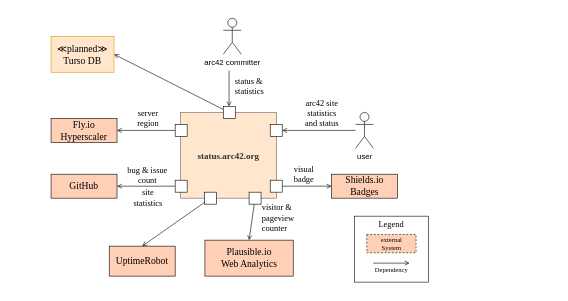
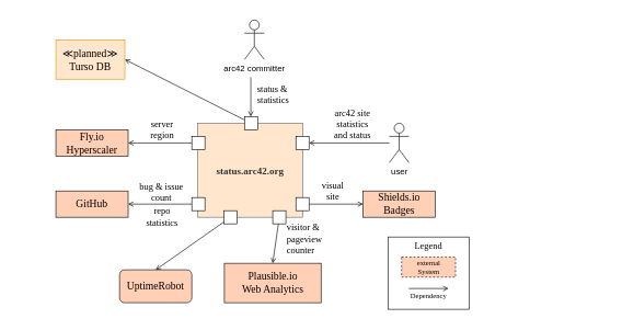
  <mxCell id="0" />
  <mxCell id="1" parent="0" />
  <mxCell id="2" value="" style="rounded=0;whiteSpace=wrap;html=1;strokeColor=none;container=0;" parent="1" vertex="1"><mxGeometry x="20" y="20" width="700" height="460" as="geometry" /></mxCell>
  <mxCell id="3" value="" style="group" parent="1" vertex="1" connectable="0"><mxGeometry x="800" y="197.17" width="123.25" height="162.83" as="geometry" /></mxCell>
  <mxCell id="4" value="" style="group" parent="3" vertex="1" connectable="0"><mxGeometry x="-210" y="162.83" width="123.25" height="110" as="geometry" /></mxCell>
  <mxCell id="5" value="Legend" style="rounded=0;whiteSpace=wrap;html=1;fontFamily=Mark Pro;fontSize=14;verticalAlign=top;" parent="4" vertex="1"><mxGeometry width="123.25" height="110" as="geometry" /></mxCell>
  <mxCell id="6" value="external&lt;br&gt;System" style="rounded=0;whiteSpace=wrap;html=1;fontFamily=Mark Pro;fontSize=11;fillColor=#FFCFB6;dashed=1;" parent="4" vertex="1"><mxGeometry x="20.542" y="30.531" width="82.167" height="30.531" as="geometry" /></mxCell>
  <mxCell id="7" value="" style="group" parent="4" vertex="1" connectable="0"><mxGeometry x="30.812" y="74.291" width="61.625" height="30.531" as="geometry" /></mxCell>
  <mxCell id="8" style="rounded=0;orthogonalLoop=1;jettySize=auto;html=1;fontFamily=Mark Pro;fontSize=16;endArrow=open;endFill=0;" parent="7" edge="1"><mxGeometry relative="1" as="geometry"><mxPoint x="0.514" y="4.071" as="sourcePoint" /><mxPoint x="61.111" y="4.071" as="targetPoint" /></mxGeometry></mxCell>
  <mxCell id="9" value="Dependency" style="text;html=1;strokeColor=none;fillColor=none;align=center;verticalAlign=middle;whiteSpace=wrap;rounded=0;fontFamily=Mark Pro;fontSize=11;" parent="7" vertex="1"><mxGeometry width="61.625" height="30.531" as="geometry" /></mxCell>
  <mxCell id="10" style="rounded=0;orthogonalLoop=1;jettySize=auto;html=1;entryX=0.5;entryY=0;entryDx=0;entryDy=0;fontFamily=Mark Pro;fontSize=16;endArrow=open;endFill=0;" parent="1" source="26" target="11" edge="1"><mxGeometry relative="1" as="geometry"><mxPoint x="382.61" y="310" as="sourcePoint" /><mxPoint x="194.98" y="259.76" as="targetPoint" /></mxGeometry></mxCell>
  <mxCell id="11" value="Plausible.io &lt;br&gt;Web Analytics" style="rounded=0;whiteSpace=wrap;html=1;fontFamily=Mark Pro;fontSize=16;fillColor=#FFCFB6;" parent="1" vertex="1"><mxGeometry x="340.61" y="400" width="147.26" height="60" as="geometry" /></mxCell>
  <mxCell id="12" value="arc42 committer" style="shape=umlActor;verticalLabelPosition=bottom;verticalAlign=top;html=1;outlineConnect=0;fontSize=13;" parent="1" vertex="1"><mxGeometry x="371.24" y="30" width="30" height="60" as="geometry" /></mxCell>
  <mxCell id="13" value="status.arc42.org" style="rounded=0;whiteSpace=wrap;html=1;fillColor=#ffe6cc;fontColor=#333333;strokeColor=#666666;fontFamily=Mark Pro;fontSize=15;fontStyle=1;" parent="1" vertex="1"><mxGeometry x="300" y="187" width="160" height="143" as="geometry" /></mxCell>
  <mxCell id="14" value="user" style="shape=umlActor;verticalLabelPosition=bottom;verticalAlign=top;html=1;outlineConnect=0;fontSize=13;" parent="1" vertex="1"><mxGeometry x="591.76" y="187" width="30" height="60" as="geometry" /></mxCell>
  <mxCell id="15" style="rounded=0;orthogonalLoop=1;jettySize=auto;html=1;fontFamily=Mark Pro;fontSize=16;endArrow=open;endFill=0;entryX=1;entryY=0.5;entryDx=0;entryDy=0;" parent="1" source="14" target="19" edge="1"><mxGeometry relative="1" as="geometry"><mxPoint x="613" y="410" as="sourcePoint" /><mxPoint x="643" y="410" as="targetPoint" /></mxGeometry></mxCell>
  <mxCell id="16" value="Shields.io&lt;br&gt;Badges" style="rounded=0;whiteSpace=wrap;html=1;fontFamily=Mark Pro;fontSize=16;fillColor=#FFCFB6;" parent="1" vertex="1"><mxGeometry x="551.76" y="290" width="110" height="40" as="geometry" /></mxCell>
  <mxCell id="17" style="rounded=0;orthogonalLoop=1;jettySize=auto;html=1;fontFamily=Mark Pro;fontSize=16;endArrow=open;endFill=0;entryX=0;entryY=0.5;entryDx=0;entryDy=0;" parent="1" source="18" target="16" edge="1"><mxGeometry relative="1" as="geometry"><mxPoint x="745.76" y="340" as="sourcePoint" /><mxPoint x="530" y="310" as="targetPoint" /></mxGeometry></mxCell>
  <mxCell id="18" value="" style="whiteSpace=wrap;html=1;aspect=fixed;" parent="1" vertex="1"><mxGeometry x="449.53" y="300" width="20" height="20" as="geometry" /></mxCell>
  <mxCell id="19" value="" style="whiteSpace=wrap;html=1;aspect=fixed;" parent="1" vertex="1"><mxGeometry x="449.53" y="207" width="20" height="20" as="geometry" /></mxCell>
  <mxCell id="20" value="Fly.io&lt;br&gt;Hyperscaler" style="rounded=0;whiteSpace=wrap;html=1;fontFamily=Mark Pro;fontSize=16;fillColor=#FFCFB6;" parent="1" vertex="1"><mxGeometry x="84" y="197" width="110" height="40" as="geometry" /></mxCell>
  <mxCell id="21" style="rounded=0;orthogonalLoop=1;jettySize=auto;html=1;fontFamily=Mark Pro;fontSize=16;endArrow=open;endFill=0;" parent="1" source="25" target="20" edge="1"><mxGeometry relative="1" as="geometry"><mxPoint x="483.47" y="189.88" as="sourcePoint" /><mxPoint x="186.259" y="167.17" as="targetPoint" /></mxGeometry></mxCell>
  <mxCell id="22" value="GitHub" style="rounded=0;whiteSpace=wrap;html=1;fontFamily=Mark Pro;fontSize=16;fillColor=#FFCFB6;" parent="1" vertex="1"><mxGeometry x="84" y="290" width="110" height="40" as="geometry" /></mxCell>
  <mxCell id="23" style="rounded=0;orthogonalLoop=1;jettySize=auto;html=1;entryX=1;entryY=0.5;entryDx=0;entryDy=0;fontFamily=Mark Pro;fontSize=16;endArrow=open;endFill=0;" parent="1" source="24" target="22" edge="1"><mxGeometry relative="1" as="geometry"><mxPoint x="401" y="340" as="sourcePoint" /><mxPoint x="405" y="420" as="targetPoint" /></mxGeometry></mxCell>
  <mxCell id="24" value="" style="whiteSpace=wrap;html=1;aspect=fixed;" parent="1" vertex="1"><mxGeometry x="291" y="300" width="20" height="20" as="geometry" /></mxCell>
  <mxCell id="25" value="" style="whiteSpace=wrap;html=1;aspect=fixed;" parent="1" vertex="1"><mxGeometry x="291" y="207" width="20" height="20" as="geometry" /></mxCell>
  <mxCell id="26" value="" style="whiteSpace=wrap;html=1;aspect=fixed;" parent="1" vertex="1"><mxGeometry x="414.24" y="320" width="20" height="20" as="geometry" /></mxCell>
  <mxCell id="27" value="&lt;font style=&quot;font-size: 14px;&quot;&gt;bug &amp;amp; issue&lt;br&gt;count&lt;br&gt;&lt;/font&gt;" style="text;html=1;strokeColor=none;fillColor=none;align=center;verticalAlign=middle;whiteSpace=wrap;rounded=0;fontSize=14;fontFamily=Mark Pro;" parent="1" vertex="1"><mxGeometry x="199.37" y="277.97" width="91.63" height="28.03" as="geometry" /></mxCell>
  <mxCell id="28" value="&lt;font style=&quot;font-size: 14px;&quot;&gt;server&lt;br&gt;region&lt;br&gt;&lt;/font&gt;" style="text;html=1;strokeColor=none;fillColor=none;align=center;verticalAlign=middle;whiteSpace=wrap;rounded=0;fontSize=14;fontFamily=Mark Pro;" parent="1" vertex="1"><mxGeometry x="200.37" y="182.97" width="91.63" height="28.03" as="geometry" /></mxCell>
- <mxCell id="29" value="&lt;font style=&quot;font-size: 14px;&quot;&gt;visual&lt;br&gt;badge&lt;br&gt;&lt;/font&gt;" style="text;html=1;strokeColor=none;fillColor=none;align=center;verticalAlign=middle;whiteSpace=wrap;rounded=0;fontSize=14;fontFamily=Mark Pro;" parent="1" vertex="1"><mxGeometry x="460.37" y="276.97" width="91.63" height="28.03" as="geometry" /></mxCell>
+ <mxCell id="29" value="&lt;font style=&quot;font-size: 14px;&quot;&gt;visual&lt;br&gt;site&lt;br&gt;&lt;/font&gt;" style="text;html=1;strokeColor=none;fillColor=none;align=center;verticalAlign=middle;whiteSpace=wrap;rounded=0;fontSize=14;fontFamily=Mark Pro;" parent="1" vertex="1"><mxGeometry x="460.37" y="276.97" width="91.63" height="28.03" as="geometry" /></mxCell>
  <mxCell id="30" value="&lt;font style=&quot;font-size: 14px;&quot;&gt;visitor &amp;amp;&lt;br&gt;pageview&amp;nbsp;&lt;br&gt;counter&lt;br&gt;&lt;/font&gt;" style="text;html=1;strokeColor=none;fillColor=none;align=left;verticalAlign=middle;whiteSpace=wrap;rounded=0;fontSize=14;fontFamily=Mark Pro;" parent="1" vertex="1"><mxGeometry x="434.24" y="350" width="91.63" height="28.03" as="geometry" /></mxCell>
  <mxCell id="31" style="rounded=0;orthogonalLoop=1;jettySize=auto;html=1;entryX=1;entryY=0.5;entryDx=0;entryDy=0;endArrow=open;endFill=0;" parent="1" source="32" target="36" edge="1"><mxGeometry relative="1" as="geometry" /></mxCell>
  <mxCell id="32" value="" style="whiteSpace=wrap;html=1;aspect=fixed;" parent="1" vertex="1"><mxGeometry x="371.24" y="177" width="20" height="20" as="geometry" /></mxCell>
  <mxCell id="33" style="rounded=0;orthogonalLoop=1;jettySize=auto;html=1;entryX=0.5;entryY=0;entryDx=0;entryDy=0;fontFamily=Mark Pro;fontSize=16;endArrow=open;endFill=0;" parent="1" edge="1"><mxGeometry relative="1" as="geometry"><mxPoint x="380.86" y="117" as="sourcePoint" /><mxPoint x="380.86" y="177" as="targetPoint" /></mxGeometry></mxCell>
  <mxCell id="34" value="&lt;font style=&quot;font-size: 14px;&quot;&gt;status &amp;amp;&lt;br&gt;statistics&lt;br&gt;&lt;/font&gt;" style="text;html=1;strokeColor=none;fillColor=none;align=left;verticalAlign=middle;whiteSpace=wrap;rounded=0;fontSize=14;fontFamily=Mark Pro;" parent="1" vertex="1"><mxGeometry x="389.24" y="130" width="91.63" height="28.03" as="geometry" /></mxCell>
  <mxCell id="35" value="&lt;font style=&quot;font-size: 14px;&quot;&gt;arc42 site statistics&lt;br&gt;and status&lt;br&gt;&lt;br&gt;&lt;/font&gt;" style="text;html=1;strokeColor=none;fillColor=none;align=center;verticalAlign=middle;whiteSpace=wrap;rounded=0;fontSize=14;fontFamily=Mark Pro;" parent="1" vertex="1"><mxGeometry x="490" y="182.97" width="91.63" height="28.03" as="geometry" /></mxCell>
  <mxCell id="36" value="≪planned≫&lt;br&gt;Turso DB" style="rounded=0;whiteSpace=wrap;html=1;fontFamily=Mark Pro;fontSize=16;fillColor=#ffe6cc;strokeColor=#d79b00;" parent="1" vertex="1"><mxGeometry x="84" y="60" width="105" height="60" as="geometry" /></mxCell>
- <mxCell id="37" value="&lt;font style=&quot;font-size: 14px;&quot;&gt;site&lt;br&gt;statistics&lt;br&gt;&lt;/font&gt;" style="text;html=1;strokeColor=none;fillColor=none;align=center;verticalAlign=middle;whiteSpace=wrap;rounded=0;fontSize=14;fontFamily=Mark Pro;" vertex="1" parent="1"><mxGeometry x="200.37" y="315.98" width="91.63" height="28.03" as="geometry" /></mxCell>
- <mxCell id="38" value="UptimeRobot" style="rounded=0;whiteSpace=wrap;html=1;fontFamily=Mark Pro;fontSize=16;fillColor=#FFCFB6;" vertex="1" parent="1"><mxGeometry x="181" y="410" width="110" height="50" as="geometry" /></mxCell>
+ <mxCell id="37" value="&lt;font style=&quot;font-size: 14px;&quot;&gt;repo&lt;br&gt;statistics&lt;br&gt;&lt;/font&gt;" style="text;html=1;strokeColor=none;fillColor=none;align=center;verticalAlign=middle;whiteSpace=wrap;rounded=0;fontSize=14;fontFamily=Mark Pro;" vertex="1" parent="1"><mxGeometry x="200.37" y="315.98" width="91.63" height="28.03" as="geometry" /></mxCell>
+ <mxCell id="38" value="UptimeRobot" style="whiteSpace=wrap;html=1;fontFamily=Mark Pro;fontSize=16;fillColor=#FFCFB6;rounded=1;" vertex="1" parent="1"><mxGeometry x="181" y="410" width="110" height="50" as="geometry" /></mxCell>
  <mxCell id="39" value="" style="whiteSpace=wrap;html=1;aspect=fixed;" vertex="1" parent="1"><mxGeometry x="340" y="320" width="20" height="20" as="geometry" /></mxCell>
  <mxCell id="40" style="rounded=0;orthogonalLoop=1;jettySize=auto;html=1;entryX=0.5;entryY=0;entryDx=0;entryDy=0;endArrow=open;endFill=0;" edge="1" parent="1" source="39" target="38"><mxGeometry relative="1" as="geometry"><mxPoint x="367.24" y="471" as="sourcePoint" /><mxPoint x="227.24" y="380" as="targetPoint" /></mxGeometry></mxCell>
